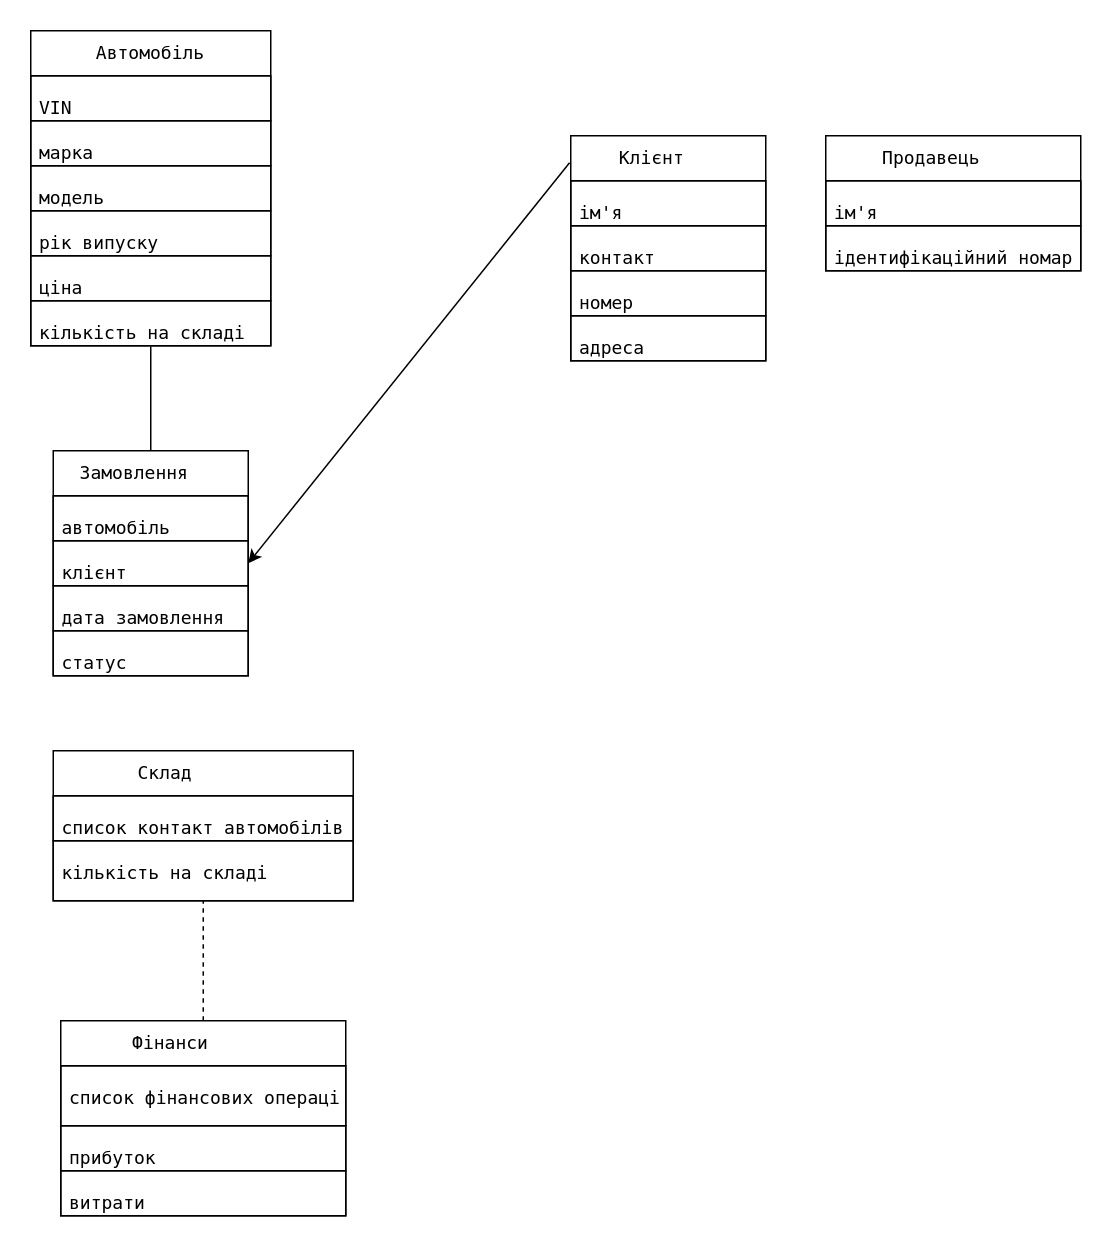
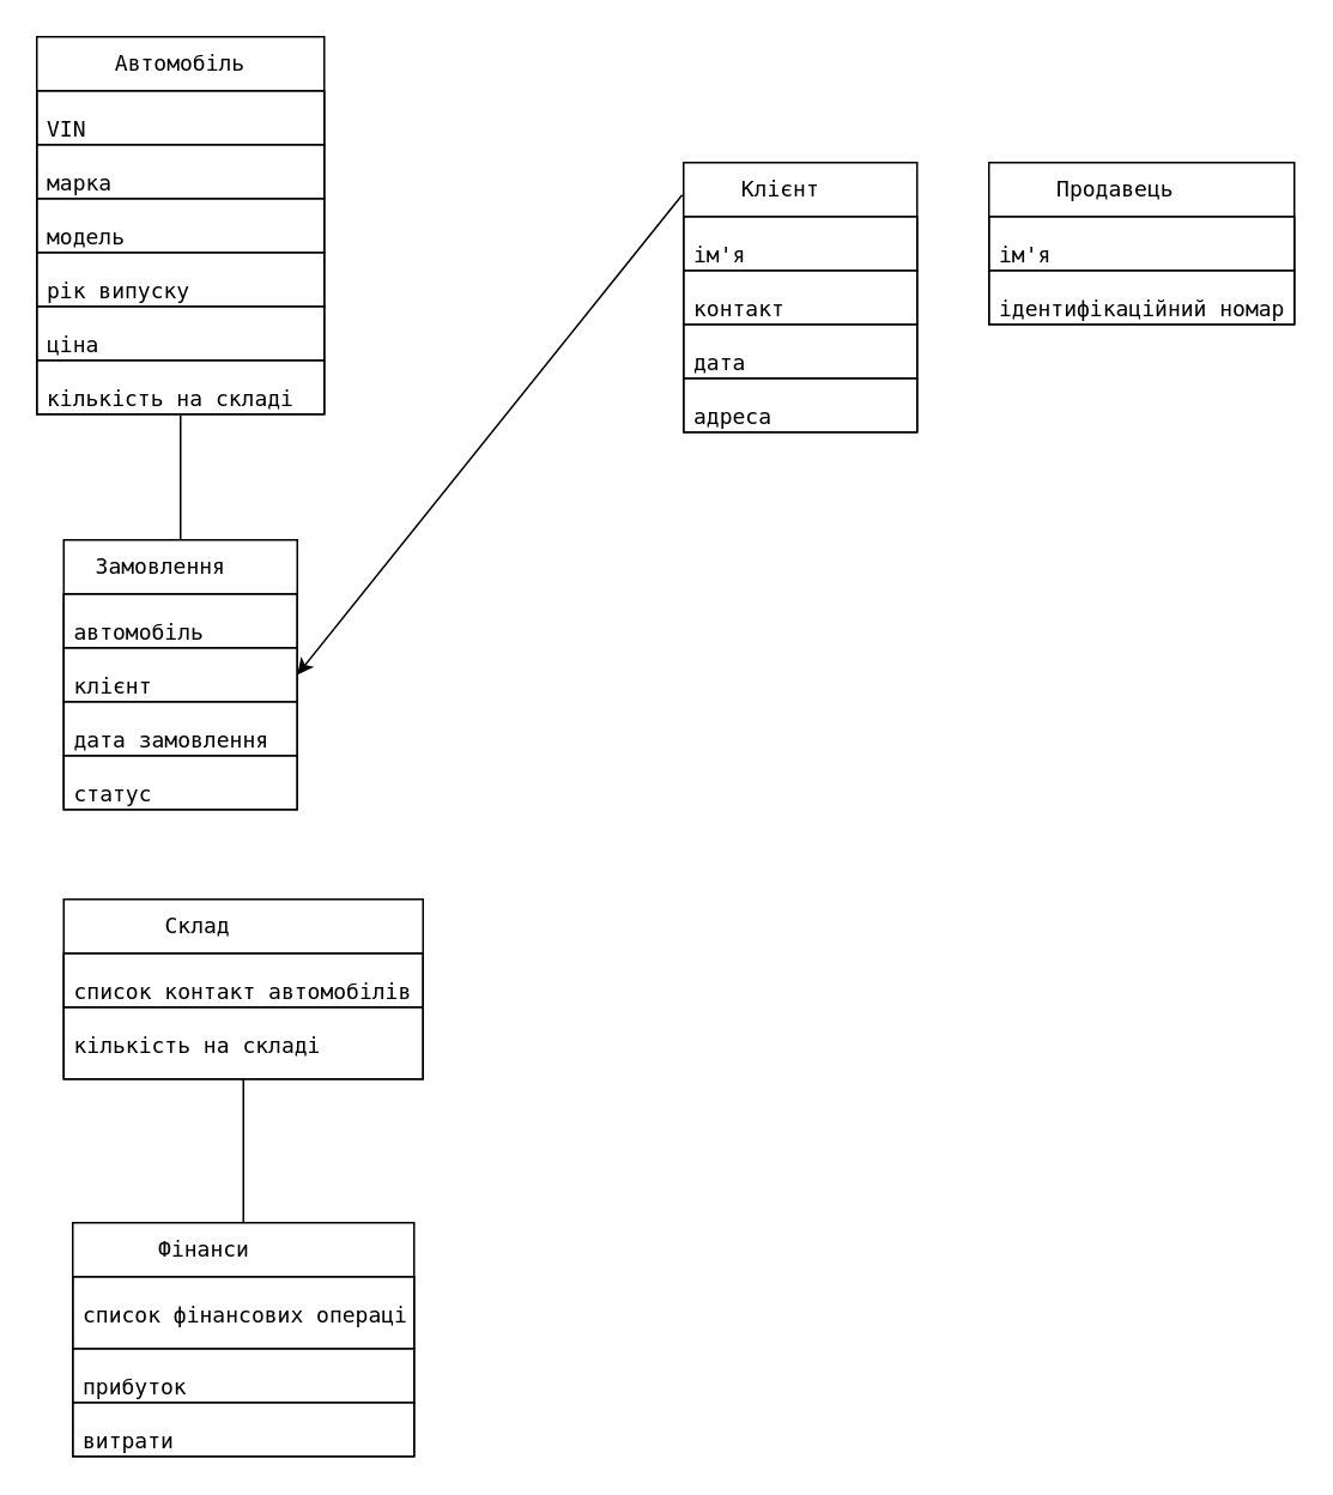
  <mxCell id="0" />
  <mxCell id="1" parent="0" />
  <mxCell id="2" value="&lt;pre&gt;&lt;code class=&quot;!whitespace-pre hljs language-lua&quot;&gt;Автомобіль&lt;/code&gt;&lt;/pre&gt;" style="swimlane;fontStyle=0;childLayout=stackLayout;horizontal=1;startSize=30;horizontalStack=0;resizeParent=1;resizeParentMax=0;resizeLast=0;collapsible=1;marginBottom=0;whiteSpace=wrap;html=1;direction=east;" vertex="1" parent="1"><mxGeometry x="20" y="20" width="160" height="210" as="geometry" /></mxCell>
  <mxCell id="3" value="&lt;pre&gt;&lt;code class=&quot;!whitespace-pre hljs language-lua&quot;&gt;VIN            &lt;/code&gt;&lt;/pre&gt;" style="text;strokeColor=default;fillColor=none;align=left;verticalAlign=middle;spacingLeft=4;spacingRight=4;overflow=hidden;points=[[0,0.5],[1,0.5]];portConstraint=eastwest;rotatable=0;whiteSpace=wrap;html=1;" vertex="1" parent="2"><mxGeometry y="30" width="160" height="30" as="geometry" /></mxCell>
  <mxCell id="4" value="&lt;pre&gt;&lt;code class=&quot;!whitespace-pre hljs language-lua&quot;&gt;марка          &lt;/code&gt;&lt;/pre&gt;" style="text;strokeColor=default;fillColor=none;align=left;verticalAlign=middle;spacingLeft=4;spacingRight=4;overflow=hidden;points=[[0,0.5],[1,0.5]];portConstraint=eastwest;rotatable=0;whiteSpace=wrap;html=1;" vertex="1" parent="2"><mxGeometry y="60" width="160" height="30" as="geometry" /></mxCell>
  <mxCell id="5" value="&lt;pre&gt;&lt;code class=&quot;!whitespace-pre hljs language-lua&quot;&gt;модель         &lt;/code&gt;&lt;/pre&gt;" style="text;strokeColor=default;fillColor=none;align=left;verticalAlign=middle;spacingLeft=4;spacingRight=4;overflow=hidden;points=[[0,0.5],[1,0.5]];portConstraint=eastwest;rotatable=0;whiteSpace=wrap;html=1;" vertex="1" parent="2"><mxGeometry y="90" width="160" height="30" as="geometry" /></mxCell>
  <mxCell id="6" value="&lt;pre&gt;&lt;code class=&quot;!whitespace-pre hljs language-lua&quot;&gt;рік випуску    &lt;/code&gt;&lt;/pre&gt;" style="text;strokeColor=default;fillColor=none;align=left;verticalAlign=middle;spacingLeft=4;spacingRight=4;overflow=hidden;points=[[0,0.5],[1,0.5]];portConstraint=eastwest;rotatable=0;whiteSpace=wrap;html=1;" vertex="1" parent="2"><mxGeometry y="120" width="160" height="30" as="geometry" /></mxCell>
  <mxCell id="7" value="&lt;pre&gt;&lt;code class=&quot;!whitespace-pre hljs language-lua&quot;&gt;ціна           &lt;/code&gt;&lt;/pre&gt;" style="text;strokeColor=default;fillColor=none;align=left;verticalAlign=middle;spacingLeft=4;spacingRight=4;overflow=hidden;points=[[0,0.5],[1,0.5]];portConstraint=eastwest;rotatable=0;whiteSpace=wrap;html=1;" vertex="1" parent="2"><mxGeometry y="150" width="160" height="30" as="geometry" /></mxCell>
  <mxCell id="8" value="&lt;pre&gt;&lt;code class=&quot;!whitespace-pre hljs language-lua&quot;&gt;кількість на складі        &lt;/code&gt;&lt;/pre&gt;" style="text;strokeColor=default;fillColor=none;align=left;verticalAlign=middle;spacingLeft=4;spacingRight=4;overflow=hidden;points=[[0,0.5],[1,0.5]];portConstraint=eastwest;rotatable=0;whiteSpace=wrap;html=1;" vertex="1" parent="2"><mxGeometry y="180" width="160" height="30" as="geometry" /></mxCell>
  <mxCell id="9" value="&lt;pre&gt;&lt;code class=&quot;!whitespace-pre hljs language-lua&quot;&gt;Клієнт   &lt;/code&gt;&lt;/pre&gt;" style="swimlane;fontStyle=0;childLayout=stackLayout;horizontal=1;startSize=30;horizontalStack=0;resizeParent=1;resizeParentMax=0;resizeLast=0;collapsible=1;marginBottom=0;whiteSpace=wrap;html=1;direction=east;" vertex="1" parent="1"><mxGeometry x="380" y="90" width="130" height="150" as="geometry" /></mxCell>
  <mxCell id="10" value="&lt;pre&gt;&lt;code class=&quot;!whitespace-pre hljs language-lua&quot;&gt;ім'я       &lt;/code&gt;&lt;/pre&gt;" style="text;strokeColor=default;fillColor=none;align=left;verticalAlign=middle;spacingLeft=4;spacingRight=4;overflow=hidden;points=[[0,0.5],[1,0.5]];portConstraint=eastwest;rotatable=0;whiteSpace=wrap;html=1;" vertex="1" parent="9"><mxGeometry y="30" width="130" height="30" as="geometry" /></mxCell>
  <mxCell id="11" value="&lt;pre&gt;&lt;code class=&quot;!whitespace-pre hljs language-lua&quot;&gt;контакт    &lt;/code&gt;&lt;/pre&gt;" style="text;strokeColor=default;fillColor=none;align=left;verticalAlign=middle;spacingLeft=4;spacingRight=4;overflow=hidden;points=[[0,0.5],[1,0.5]];portConstraint=eastwest;rotatable=0;whiteSpace=wrap;html=1;" vertex="1" parent="9"><mxGeometry y="60" width="130" height="30" as="geometry" /></mxCell>
- <mxCell id="12" value="&lt;pre&gt;&lt;code class=&quot;!whitespace-pre hljs language-lua&quot;&gt;номер     &lt;/code&gt;&lt;/pre&gt;" style="text;strokeColor=default;fillColor=none;align=left;verticalAlign=middle;spacingLeft=4;spacingRight=4;overflow=hidden;points=[[0,0.5],[1,0.5]];portConstraint=eastwest;rotatable=0;whiteSpace=wrap;html=1;" vertex="1" parent="9"><mxGeometry y="90" width="130" height="30" as="geometry" /></mxCell>
+ <mxCell id="12" value="&lt;pre&gt;&lt;code class=&quot;!whitespace-pre hljs language-lua&quot;&gt;дата     &lt;/code&gt;&lt;/pre&gt;" style="text;strokeColor=default;fillColor=none;align=left;verticalAlign=middle;spacingLeft=4;spacingRight=4;overflow=hidden;points=[[0,0.5],[1,0.5]];portConstraint=eastwest;rotatable=0;whiteSpace=wrap;html=1;" vertex="1" parent="9"><mxGeometry y="90" width="130" height="30" as="geometry" /></mxCell>
  <mxCell id="13" value="&lt;pre&gt;&lt;code class=&quot;!whitespace-pre hljs language-lua&quot;&gt;адреса    &lt;/code&gt;&lt;/pre&gt;" style="text;strokeColor=default;fillColor=none;align=left;verticalAlign=middle;spacingLeft=4;spacingRight=4;overflow=hidden;points=[[0,0.5],[1,0.5]];portConstraint=eastwest;rotatable=0;whiteSpace=wrap;html=1;" vertex="1" parent="9"><mxGeometry y="120" width="130" height="30" as="geometry" /></mxCell>
  <mxCell id="14" value="&lt;pre&gt;&lt;code class=&quot;!whitespace-pre hljs language-lua&quot;&gt;Продавець    &lt;/code&gt;&lt;/pre&gt;" style="swimlane;fontStyle=0;childLayout=stackLayout;horizontal=1;startSize=30;horizontalStack=0;resizeParent=1;resizeParentMax=0;resizeLast=0;collapsible=1;marginBottom=0;whiteSpace=wrap;html=1;direction=east;" vertex="1" parent="1"><mxGeometry x="550" y="90" width="170" height="90" as="geometry" /></mxCell>
  <mxCell id="15" value="&lt;pre&gt;&lt;code class=&quot;!whitespace-pre hljs language-lua&quot;&gt;ім'я       &lt;/code&gt;&lt;/pre&gt;" style="text;strokeColor=default;fillColor=none;align=left;verticalAlign=middle;spacingLeft=4;spacingRight=4;overflow=hidden;points=[[0,0.5],[1,0.5]];portConstraint=eastwest;rotatable=0;whiteSpace=wrap;html=1;" vertex="1" parent="14"><mxGeometry y="30" width="170" height="30" as="geometry" /></mxCell>
  <mxCell id="16" value="&lt;pre&gt;&lt;code class=&quot;!whitespace-pre hljs language-lua&quot;&gt;ідентифікаційний номар&lt;br&gt;&lt;br&gt;&lt;/code&gt;&lt;/pre&gt;" style="text;strokeColor=default;fillColor=none;align=left;verticalAlign=middle;spacingLeft=4;spacingRight=4;overflow=hidden;points=[[0,0.5],[1,0.5]];portConstraint=eastwest;rotatable=0;whiteSpace=wrap;html=1;" vertex="1" parent="14"><mxGeometry y="60" width="170" height="30" as="geometry" /></mxCell>
  <mxCell id="17" value="&lt;pre&gt;&lt;code class=&quot;!whitespace-pre hljs language-lua&quot;&gt;Замовлення   &lt;/code&gt;&lt;/pre&gt;" style="swimlane;fontStyle=0;childLayout=stackLayout;horizontal=1;startSize=30;horizontalStack=0;resizeParent=1;resizeParentMax=0;resizeLast=0;collapsible=1;marginBottom=0;whiteSpace=wrap;html=1;direction=east;" vertex="1" parent="1"><mxGeometry x="35" y="300" width="130" height="150" as="geometry" /></mxCell>
  <mxCell id="18" value="&lt;pre&gt;&lt;code class=&quot;!whitespace-pre hljs language-lua&quot;&gt;автомобіль     &lt;/code&gt;&lt;/pre&gt;" style="text;strokeColor=default;fillColor=none;align=left;verticalAlign=middle;spacingLeft=4;spacingRight=4;overflow=hidden;points=[[0,0.5],[1,0.5]];portConstraint=eastwest;rotatable=0;whiteSpace=wrap;html=1;" vertex="1" parent="17"><mxGeometry y="30" width="130" height="30" as="geometry" /></mxCell>
  <mxCell id="19" value="&lt;pre&gt;&lt;code class=&quot;!whitespace-pre hljs language-lua&quot;&gt;клієнт         &lt;/code&gt;&lt;/pre&gt;" style="text;strokeColor=default;fillColor=none;align=left;verticalAlign=middle;spacingLeft=4;spacingRight=4;overflow=hidden;points=[[0,0.5],[1,0.5]];portConstraint=eastwest;rotatable=0;whiteSpace=wrap;html=1;" vertex="1" parent="17"><mxGeometry y="60" width="130" height="30" as="geometry" /></mxCell>
  <mxCell id="20" value="&lt;pre&gt;&lt;code class=&quot;!whitespace-pre hljs language-lua&quot;&gt;дата замовлення&lt;/code&gt;&lt;/pre&gt;" style="text;strokeColor=default;fillColor=none;align=left;verticalAlign=middle;spacingLeft=4;spacingRight=4;overflow=hidden;points=[[0,0.5],[1,0.5]];portConstraint=eastwest;rotatable=0;whiteSpace=wrap;html=1;" vertex="1" parent="17"><mxGeometry y="90" width="130" height="30" as="geometry" /></mxCell>
  <mxCell id="21" value="&lt;pre&gt;&lt;code class=&quot;!whitespace-pre hljs language-lua&quot;&gt;статус         &lt;/code&gt;&lt;/pre&gt;" style="text;strokeColor=default;fillColor=none;align=left;verticalAlign=middle;spacingLeft=4;spacingRight=4;overflow=hidden;points=[[0,0.5],[1,0.5]];portConstraint=eastwest;rotatable=0;whiteSpace=wrap;html=1;" vertex="1" parent="17"><mxGeometry y="120" width="130" height="30" as="geometry" /></mxCell>
  <mxCell id="22" value="" style="endArrow=none;html=1;rounded=0;entryX=0.5;entryY=1.017;entryDx=0;entryDy=0;entryPerimeter=0;exitX=0.5;exitY=0;exitDx=0;exitDy=0;" edge="1" parent="1" source="17" target="8"><mxGeometry width="50" height="50" relative="1" as="geometry"><mxPoint x="80" y="290" as="sourcePoint" /><mxPoint x="130" y="240" as="targetPoint" /></mxGeometry></mxCell>
  <mxCell id="23" value="&lt;pre&gt;&lt;code class=&quot;!whitespace-pre hljs language-lua&quot;&gt;Склад       &lt;/code&gt;&lt;/pre&gt;" style="swimlane;fontStyle=0;childLayout=stackLayout;horizontal=1;startSize=30;horizontalStack=0;resizeParent=1;resizeParentMax=0;resizeLast=0;collapsible=1;marginBottom=0;whiteSpace=wrap;html=1;direction=east;" vertex="1" parent="1"><mxGeometry x="35" y="500" width="200" height="100" as="geometry" /></mxCell>
  <mxCell id="24" value="&lt;pre&gt;&lt;code class=&quot;!whitespace-pre hljs language-lua&quot;&gt;список контакт автомобілів  &lt;/code&gt;&lt;/pre&gt;" style="text;strokeColor=default;fillColor=none;align=left;verticalAlign=middle;spacingLeft=4;spacingRight=4;overflow=hidden;points=[[0,0.5],[1,0.5]];portConstraint=eastwest;rotatable=0;whiteSpace=wrap;html=1;" vertex="1" parent="23"><mxGeometry y="30" width="200" height="30" as="geometry" /></mxCell>
  <mxCell id="25" value="&lt;pre&gt;&lt;code class=&quot;!whitespace-pre hljs language-lua&quot;&gt;кількість на складі        &lt;/code&gt;&lt;/pre&gt;" style="text;strokeColor=default;fillColor=none;align=left;verticalAlign=middle;spacingLeft=4;spacingRight=4;overflow=hidden;points=[[0,0.5],[1,0.5]];portConstraint=eastwest;rotatable=0;whiteSpace=wrap;html=1;" vertex="1" parent="23"><mxGeometry y="60" width="200" height="40" as="geometry" /></mxCell>
  <mxCell id="26" value="&lt;pre&gt;&lt;code class=&quot;!whitespace-pre hljs language-lua&quot;&gt;Фінанси      &lt;/code&gt;&lt;/pre&gt;" style="swimlane;fontStyle=0;childLayout=stackLayout;horizontal=1;startSize=30;horizontalStack=0;resizeParent=1;resizeParentMax=0;resizeLast=0;collapsible=1;marginBottom=0;whiteSpace=wrap;html=1;direction=east;" vertex="1" parent="1"><mxGeometry x="40" y="680" width="190" height="130" as="geometry" /></mxCell>
  <mxCell id="27" value="&lt;pre&gt;&lt;code class=&quot;!whitespace-pre hljs language-lua&quot;&gt;список фінансових операцій      &lt;/code&gt;&lt;/pre&gt;" style="text;strokeColor=default;fillColor=none;align=left;verticalAlign=middle;spacingLeft=4;spacingRight=4;overflow=hidden;points=[[0,0.5],[1,0.5]];portConstraint=eastwest;rotatable=0;whiteSpace=wrap;html=1;" vertex="1" parent="26"><mxGeometry y="30" width="190" height="40" as="geometry" /></mxCell>
  <mxCell id="28" value="&lt;pre&gt;&lt;code class=&quot;!whitespace-pre hljs language-lua&quot;&gt;прибуток      &lt;/code&gt;&lt;/pre&gt;" style="text;strokeColor=default;fillColor=none;align=left;verticalAlign=middle;spacingLeft=4;spacingRight=4;overflow=hidden;points=[[0,0.5],[1,0.5]];portConstraint=eastwest;rotatable=0;whiteSpace=wrap;html=1;" vertex="1" parent="26"><mxGeometry y="70" width="190" height="30" as="geometry" /></mxCell>
  <mxCell id="29" value="&lt;pre&gt;&lt;code class=&quot;!whitespace-pre hljs language-lua&quot;&gt;витрати       &lt;/code&gt;&lt;/pre&gt;" style="text;strokeColor=default;fillColor=none;align=left;verticalAlign=middle;spacingLeft=4;spacingRight=4;overflow=hidden;points=[[0,0.5],[1,0.5]];portConstraint=eastwest;rotatable=0;whiteSpace=wrap;html=1;" vertex="1" parent="26"><mxGeometry y="100" width="190" height="30" as="geometry" /></mxCell>
- <mxCell id="30" value="" style="endArrow=none;html=1;rounded=0;entryX=0.5;entryY=1;entryDx=0;entryDy=0;exitX=0.5;exitY=0;exitDx=0;exitDy=0;dashed=1;" edge="1" parent="1" source="26" target="23"><mxGeometry width="50" height="50" relative="1" as="geometry"><mxPoint x="90" y="670" as="sourcePoint" /><mxPoint x="140" y="610" as="targetPoint" /></mxGeometry></mxCell>
+ <mxCell id="30" value="" style="endArrow=none;html=1;rounded=0;entryX=0.5;entryY=1;entryDx=0;entryDy=0;exitX=0.5;exitY=0;exitDx=0;exitDy=0;" edge="1" parent="1" source="26" target="23"><mxGeometry width="50" height="50" relative="1" as="geometry"><mxPoint x="90" y="670" as="sourcePoint" /><mxPoint x="140" y="610" as="targetPoint" /></mxGeometry></mxCell>
  <mxCell id="31" value="" style="endArrow=classic;html=1;rounded=0;exitX=-0.006;exitY=0.12;exitDx=0;exitDy=0;entryX=1;entryY=0.5;entryDx=0;entryDy=0;exitPerimeter=0;" edge="1" parent="1" source="9" target="19"><mxGeometry width="50" height="50" relative="1" as="geometry"><mxPoint x="280" y="130" as="sourcePoint" /><mxPoint x="330" y="80" as="targetPoint" /></mxGeometry></mxCell>
